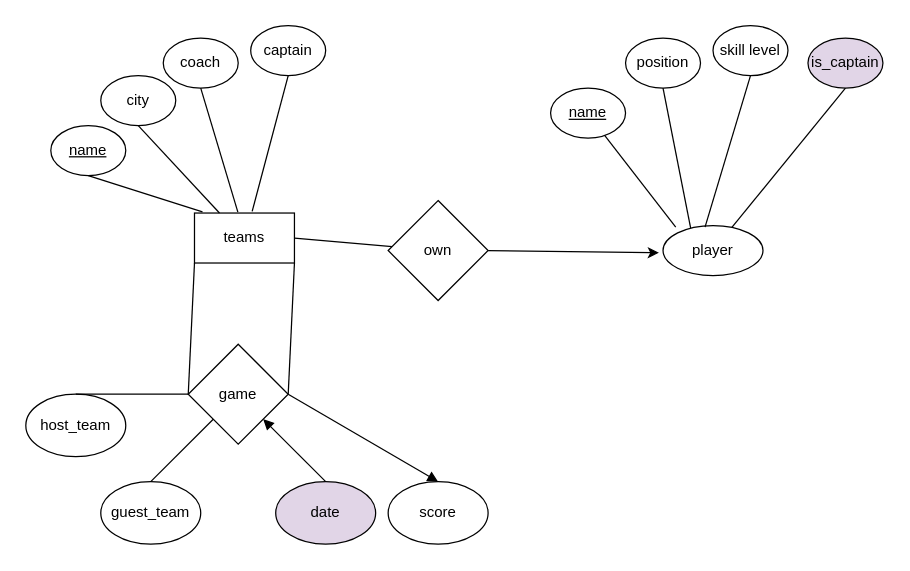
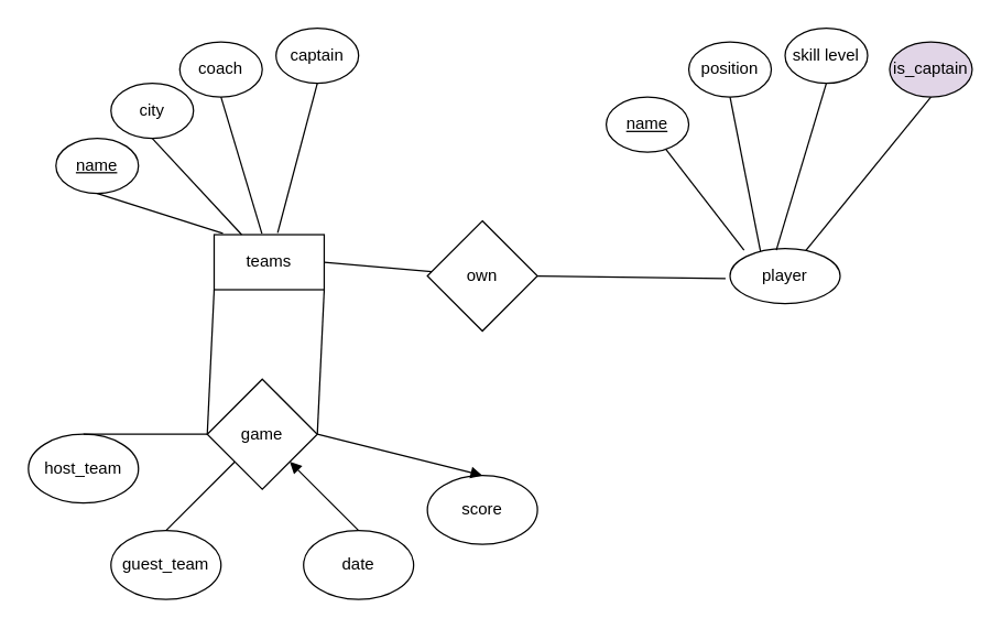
  <mxCell id="0" />
  <mxCell id="1" parent="0" />
  <mxCell id="2" value="teams" style="rounded=0;whiteSpace=wrap;html=1;" vertex="1" parent="1"><mxGeometry x="155" y="170" width="80" height="40" as="geometry" /></mxCell>
  <mxCell id="3" value="&lt;u&gt;name&lt;/u&gt;" style="ellipse;whiteSpace=wrap;html=1;" vertex="1" parent="1"><mxGeometry x="40" y="100" width="60" height="40" as="geometry" /></mxCell>
  <mxCell id="4" value="" style="endArrow=none;html=1;rounded=0;entryX=0.5;entryY=1;entryDx=0;entryDy=0;exitX=0.08;exitY=-0.025;exitDx=0;exitDy=0;exitPerimeter=0;" edge="1" parent="1" source="2" target="3"><mxGeometry width="50" height="50" relative="1" as="geometry"><mxPoint x="210" y="110" as="sourcePoint" /><mxPoint x="260" y="60" as="targetPoint" /></mxGeometry></mxCell>
  <mxCell id="5" value="city" style="ellipse;whiteSpace=wrap;html=1;" vertex="1" parent="1"><mxGeometry x="80" y="60" width="60" height="40" as="geometry" /></mxCell>
  <mxCell id="6" value="" style="endArrow=none;html=1;rounded=0;entryX=0.5;entryY=1;entryDx=0;entryDy=0;exitX=0.25;exitY=0;exitDx=0;exitDy=0;" edge="1" parent="1" source="2" target="5"><mxGeometry width="50" height="50" relative="1" as="geometry"><mxPoint x="210" y="110" as="sourcePoint" /><mxPoint x="260" y="60" as="targetPoint" /></mxGeometry></mxCell>
  <mxCell id="7" value="coach" style="ellipse;whiteSpace=wrap;html=1;" vertex="1" parent="1"><mxGeometry x="130" y="30" width="60" height="40" as="geometry" /></mxCell>
  <mxCell id="8" value="" style="endArrow=none;html=1;rounded=0;entryX=0.5;entryY=1;entryDx=0;entryDy=0;exitX=0.434;exitY=-0.018;exitDx=0;exitDy=0;exitPerimeter=0;" edge="1" parent="1" target="7" source="2"><mxGeometry width="50" height="50" relative="1" as="geometry"><mxPoint x="240" y="160" as="sourcePoint" /><mxPoint x="330" y="40" as="targetPoint" /></mxGeometry></mxCell>
  <mxCell id="9" value="captain" style="ellipse;whiteSpace=wrap;html=1;" vertex="1" parent="1"><mxGeometry x="200" y="20" width="60" height="40" as="geometry" /></mxCell>
  <mxCell id="10" value="" style="endArrow=none;html=1;rounded=0;entryX=0.5;entryY=1;entryDx=0;entryDy=0;exitX=0.577;exitY=-0.032;exitDx=0;exitDy=0;exitPerimeter=0;" edge="1" parent="1" target="9" source="2"><mxGeometry width="50" height="50" relative="1" as="geometry"><mxPoint x="245" y="169" as="sourcePoint" /><mxPoint x="390" y="30" as="targetPoint" /></mxGeometry></mxCell>
  <mxCell id="11" value="" style="endArrow=none;html=1;rounded=0;exitX=1;exitY=0.5;exitDx=0;exitDy=0;" edge="1" parent="1" target="21" source="2"><mxGeometry width="50" height="50" relative="1" as="geometry"><mxPoint x="223.999" y="180" as="sourcePoint" /><mxPoint x="330" y="200" as="targetPoint" /></mxGeometry></mxCell>
  <mxCell id="12" value="player" style="ellipse;whiteSpace=wrap;html=1;" vertex="1" parent="1"><mxGeometry x="530" y="180" width="80" height="40" as="geometry" /></mxCell>
  <mxCell id="13" value="&lt;u&gt;name&lt;/u&gt;" style="ellipse;whiteSpace=wrap;html=1;" vertex="1" parent="1"><mxGeometry x="440" y="70" width="60" height="40" as="geometry" /></mxCell>
  <mxCell id="14" value="" style="endArrow=none;html=1;rounded=0;entryX=0.721;entryY=0.946;entryDx=0;entryDy=0;exitX=0.127;exitY=0.032;exitDx=0;exitDy=0;exitPerimeter=0;entryPerimeter=0;" edge="1" parent="1" target="13" source="12"><mxGeometry width="50" height="50" relative="1" as="geometry"><mxPoint x="566" y="159" as="sourcePoint" /><mxPoint x="480" y="120" as="targetPoint" /></mxGeometry></mxCell>
  <mxCell id="15" value="position" style="ellipse;whiteSpace=wrap;html=1;" vertex="1" parent="1"><mxGeometry x="500" y="30" width="60" height="40" as="geometry" /></mxCell>
  <mxCell id="16" value="" style="endArrow=none;html=1;rounded=0;entryX=0.5;entryY=1;entryDx=0;entryDy=0;exitX=0.25;exitY=0;exitDx=0;exitDy=0;" edge="1" parent="1" target="15" source="12"><mxGeometry width="50" height="50" relative="1" as="geometry"><mxPoint x="610" y="180" as="sourcePoint" /><mxPoint x="700" y="60" as="targetPoint" /></mxGeometry></mxCell>
  <mxCell id="17" value="skill level" style="ellipse;whiteSpace=wrap;html=1;" vertex="1" parent="1"><mxGeometry x="570" y="20" width="60" height="40" as="geometry" /></mxCell>
  <mxCell id="18" value="" style="endArrow=none;html=1;rounded=0;entryX=0.5;entryY=1;entryDx=0;entryDy=0;exitX=0.42;exitY=0.032;exitDx=0;exitDy=0;exitPerimeter=0;" edge="1" parent="1" target="17" source="12"><mxGeometry width="50" height="50" relative="1" as="geometry"><mxPoint x="575" y="180" as="sourcePoint" /><mxPoint x="760" y="40" as="targetPoint" /></mxGeometry></mxCell>
  <mxCell id="19" value="is_captain" style="ellipse;whiteSpace=wrap;html=1;fillColor=#e1d5e7;" vertex="1" parent="1"><mxGeometry x="646" y="30" width="60" height="40" as="geometry" /></mxCell>
  <mxCell id="20" value="" style="endArrow=none;html=1;rounded=0;entryX=0.5;entryY=1;entryDx=0;entryDy=0;" edge="1" parent="1" target="19" source="12"><mxGeometry width="50" height="50" relative="1" as="geometry"><mxPoint x="640" y="171" as="sourcePoint" /><mxPoint x="836" y="30" as="targetPoint" /></mxGeometry></mxCell>
  <mxCell id="21" value="own" style="rhombus;whiteSpace=wrap;html=1;" vertex="1" parent="1"><mxGeometry x="310" y="160" width="80" height="80" as="geometry" /></mxCell>
- <mxCell id="22" value="" style="endArrow=classic;html=1;rounded=0;entryX=-0.041;entryY=0.546;entryDx=0;entryDy=0;entryPerimeter=0;exitX=1;exitY=0.5;exitDx=0;exitDy=0;" edge="1" parent="1" source="21" target="12"><mxGeometry width="50" height="50" relative="1" as="geometry"><mxPoint x="340" y="220" as="sourcePoint" /><mxPoint x="390" y="170" as="targetPoint" /></mxGeometry></mxCell>
+ <mxCell id="22" value="" style="endArrow=none;html=1;rounded=0;entryX=-0.041;entryY=0.546;entryDx=0;entryDy=0;entryPerimeter=0;exitX=1;exitY=0.5;exitDx=0;exitDy=0;" edge="1" parent="1" source="21" target="12"><mxGeometry width="50" height="50" relative="1" as="geometry"><mxPoint x="340" y="220" as="sourcePoint" /><mxPoint x="390" y="170" as="targetPoint" /></mxGeometry></mxCell>
  <mxCell id="23" value="host_team" style="ellipse;whiteSpace=wrap;html=1;" vertex="1" parent="1"><mxGeometry x="20" y="315" width="80" height="50" as="geometry" /></mxCell>
  <mxCell id="24" value="" style="endArrow=none;html=1;rounded=0;entryX=0;entryY=0.5;entryDx=0;entryDy=0;exitX=0;exitY=1;exitDx=0;exitDy=0;" edge="1" parent="1" source="2" target="31"><mxGeometry width="50" height="50" relative="1" as="geometry"><mxPoint x="340" y="340" as="sourcePoint" /><mxPoint x="390" y="290" as="targetPoint" /></mxGeometry></mxCell>
  <mxCell id="25" value="guest_team" style="ellipse;whiteSpace=wrap;html=1;" vertex="1" parent="1"><mxGeometry x="80" y="385" width="80" height="50" as="geometry" /></mxCell>
  <mxCell id="26" value="" style="endArrow=none;html=1;rounded=0;entryX=1;entryY=1;entryDx=0;entryDy=0;exitX=1;exitY=0.5;exitDx=0;exitDy=0;" edge="1" parent="1" target="2" source="31"><mxGeometry width="50" height="50" relative="1" as="geometry"><mxPoint x="396" y="359" as="sourcePoint" /><mxPoint x="480" y="261" as="targetPoint" /></mxGeometry></mxCell>
- <mxCell id="27" value="date" style="ellipse;whiteSpace=wrap;html=1;fillColor=#e1d5e7;" vertex="1" parent="1"><mxGeometry x="220" y="385" width="80" height="50" as="geometry" /></mxCell>
+ <mxCell id="27" value="date" style="ellipse;whiteSpace=wrap;html=1;" vertex="1" parent="1"><mxGeometry x="220" y="385" width="80" height="50" as="geometry" /></mxCell>
  <mxCell id="28" value="" style="endArrow=block;html=1;rounded=0;entryX=1;entryY=1;entryDx=0;entryDy=0;exitX=0.5;exitY=0;exitDx=0;exitDy=0;" edge="1" parent="1" target="31" source="27"><mxGeometry width="50" height="50" relative="1" as="geometry"><mxPoint x="476" y="368" as="sourcePoint" /><mxPoint x="560" y="270" as="targetPoint" /></mxGeometry></mxCell>
- <mxCell id="29" value="score" style="ellipse;whiteSpace=wrap;html=1;" vertex="1" parent="1"><mxGeometry x="310" y="385" width="80" height="50" as="geometry" /></mxCell>
+ <mxCell id="29" value="score" style="ellipse;whiteSpace=wrap;html=1;" vertex="1" parent="1"><mxGeometry x="310" y="345" width="80" height="50" as="geometry" /></mxCell>
  <mxCell id="30" value="" style="endArrow=block;html=1;rounded=0;entryX=0.5;entryY=0;entryDx=0;entryDy=0;exitX=1;exitY=0.5;exitDx=0;exitDy=0;" edge="1" parent="1" target="29" source="31"><mxGeometry width="50" height="50" relative="1" as="geometry"><mxPoint x="576" y="398" as="sourcePoint" /><mxPoint x="660" y="300" as="targetPoint" /></mxGeometry></mxCell>
  <mxCell id="31" value="game" style="rhombus;whiteSpace=wrap;html=1;" vertex="1" parent="1"><mxGeometry x="150" y="275" width="80" height="80" as="geometry" /></mxCell>
  <mxCell id="32" value="" style="endArrow=none;html=1;rounded=0;entryX=0;entryY=1;entryDx=0;entryDy=0;exitX=0.5;exitY=0;exitDx=0;exitDy=0;" edge="1" parent="1" source="25" target="31"><mxGeometry width="50" height="50" relative="1" as="geometry"><mxPoint x="180" y="380" as="sourcePoint" /><mxPoint x="390" y="230" as="targetPoint" /></mxGeometry></mxCell>
  <mxCell id="33" value="" style="endArrow=none;html=1;rounded=0;entryX=0;entryY=0.5;entryDx=0;entryDy=0;exitX=0.5;exitY=0;exitDx=0;exitDy=0;" edge="1" parent="1" source="23" target="31"><mxGeometry width="50" height="50" relative="1" as="geometry"><mxPoint x="340" y="280" as="sourcePoint" /><mxPoint x="390" y="230" as="targetPoint" /></mxGeometry></mxCell>
